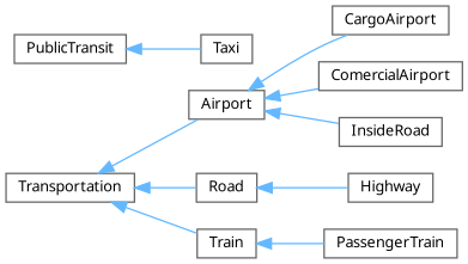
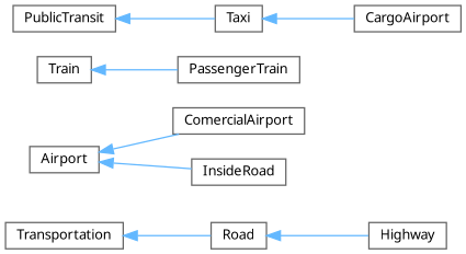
  digraph {
    fontname="Noto Sans"
    rankdir=LR
    node [color=grey40 fillcolor=white fontname="Noto Sans" fontsize=10 shape=box style=filled]
    edge [color=steelblue1 dir=back fontname="Noto Sans" fontsize=10 labelfontname=Helvetica labelfontsize=10 style=solid]
    n1 [height=0.2 label=Transportation width=0.4]
    n2 [height=0.2 label=Airport width=0.4]
    n3 [height=0.2 label=Road width=0.4]
    n4 [height=0.2 label=Train width=0.4]
    n5 [height=0.2 label=CargoAirport width=0.4]
    n6 [height=0.2 label=ComercialAirport width=0.4]
    n7 [height=0.2 label=InsideRoad width=0.4]
    n8 [height=0.2 label=PublicTransit width=0.4]
    n9 [height=0.2 label=Taxi width=0.4]
    n10 [height=0.2 label=Highway width=0.4]
    n11 [height=0.2 label=PassengerTrain width=0.4]
-   n1 -> n2
    n1 -> n3
-   n1 -> n4
-   n2 -> n5
+   n9 -> n5
    n2 -> n6
    n2 -> n7
    n3 -> n10
    n4 -> n11
    n8 -> n9
  }
